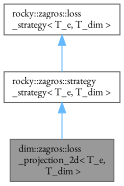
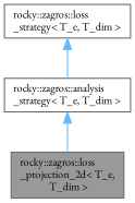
  digraph {
    fontname="EB Garamond"
    node [color=gray40 fillcolor=white fontname="EB Garamond" fontsize=10 shape=box style=filled]
    edge [color=steelblue1 dir=back fontname="EB Garamond" fontsize=10 labelfontname=Helvetica labelfontsize=10 style=solid]
-   n1 [fillcolor=grey60 fontcolor=black height=0.2 label="dim::zagros::loss\l_projection_2d\< T_e,\l T_dim \>" width=0.4]
-   n2 [height=0.2 label="rocky::zagros::strategy\l_strategy\< T_e, T_dim \>" width=0.4]
+   n1 [fillcolor=grey60 fontcolor=black height=0.2 label="rocky::zagros::loss\l_projection_2d\< T_e,\l T_dim \>" width=0.4]
+   n2 [height=0.2 label="rocky::zagros::analysis\l_strategy\< T_e, T_dim \>" width=0.4]
    n3 [height=0.2 label="rocky::zagros::loss\l_strategy\< T_e, T_dim \>" width=0.4]
    n2 -> n1
    n3 -> n2
  }
